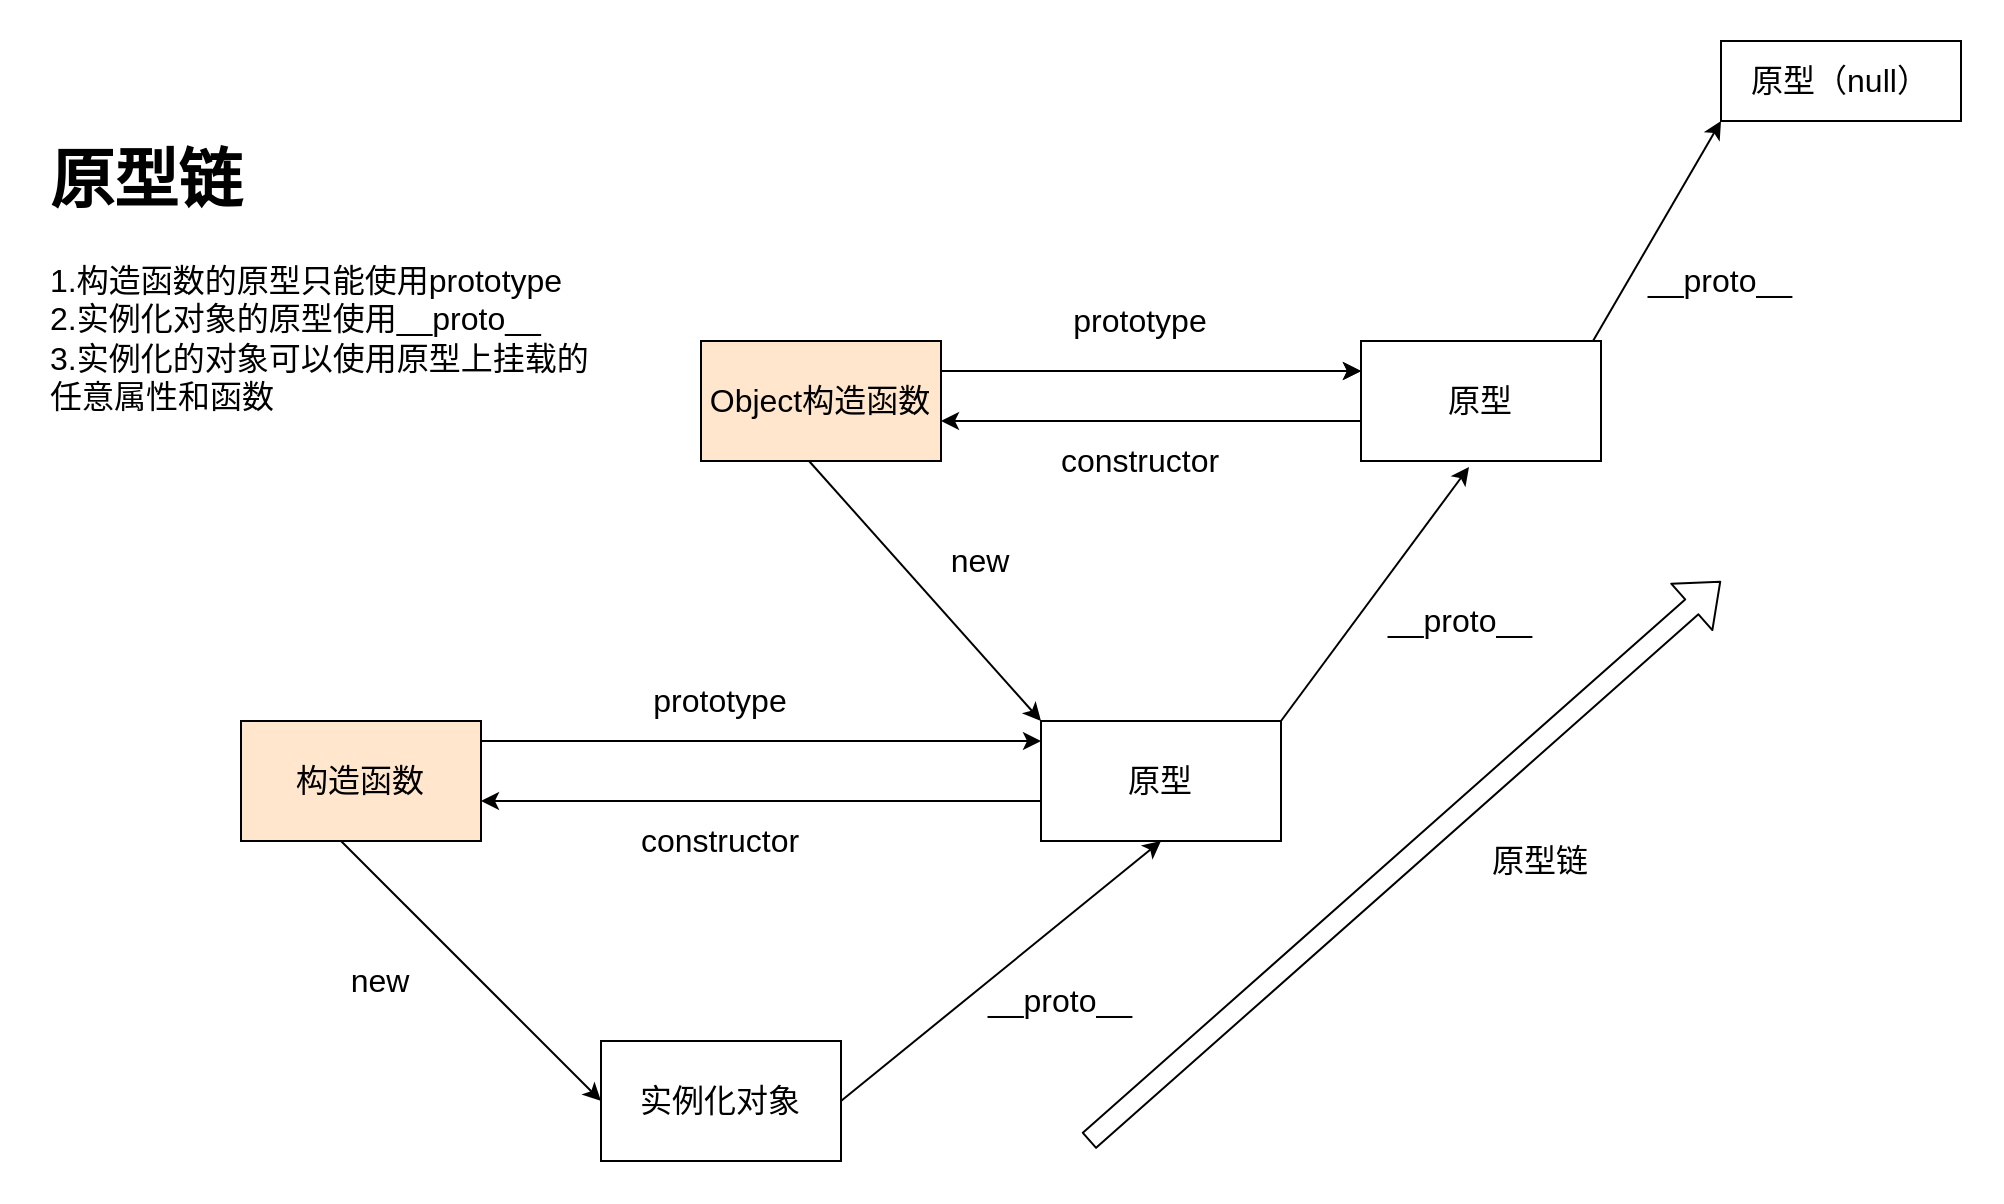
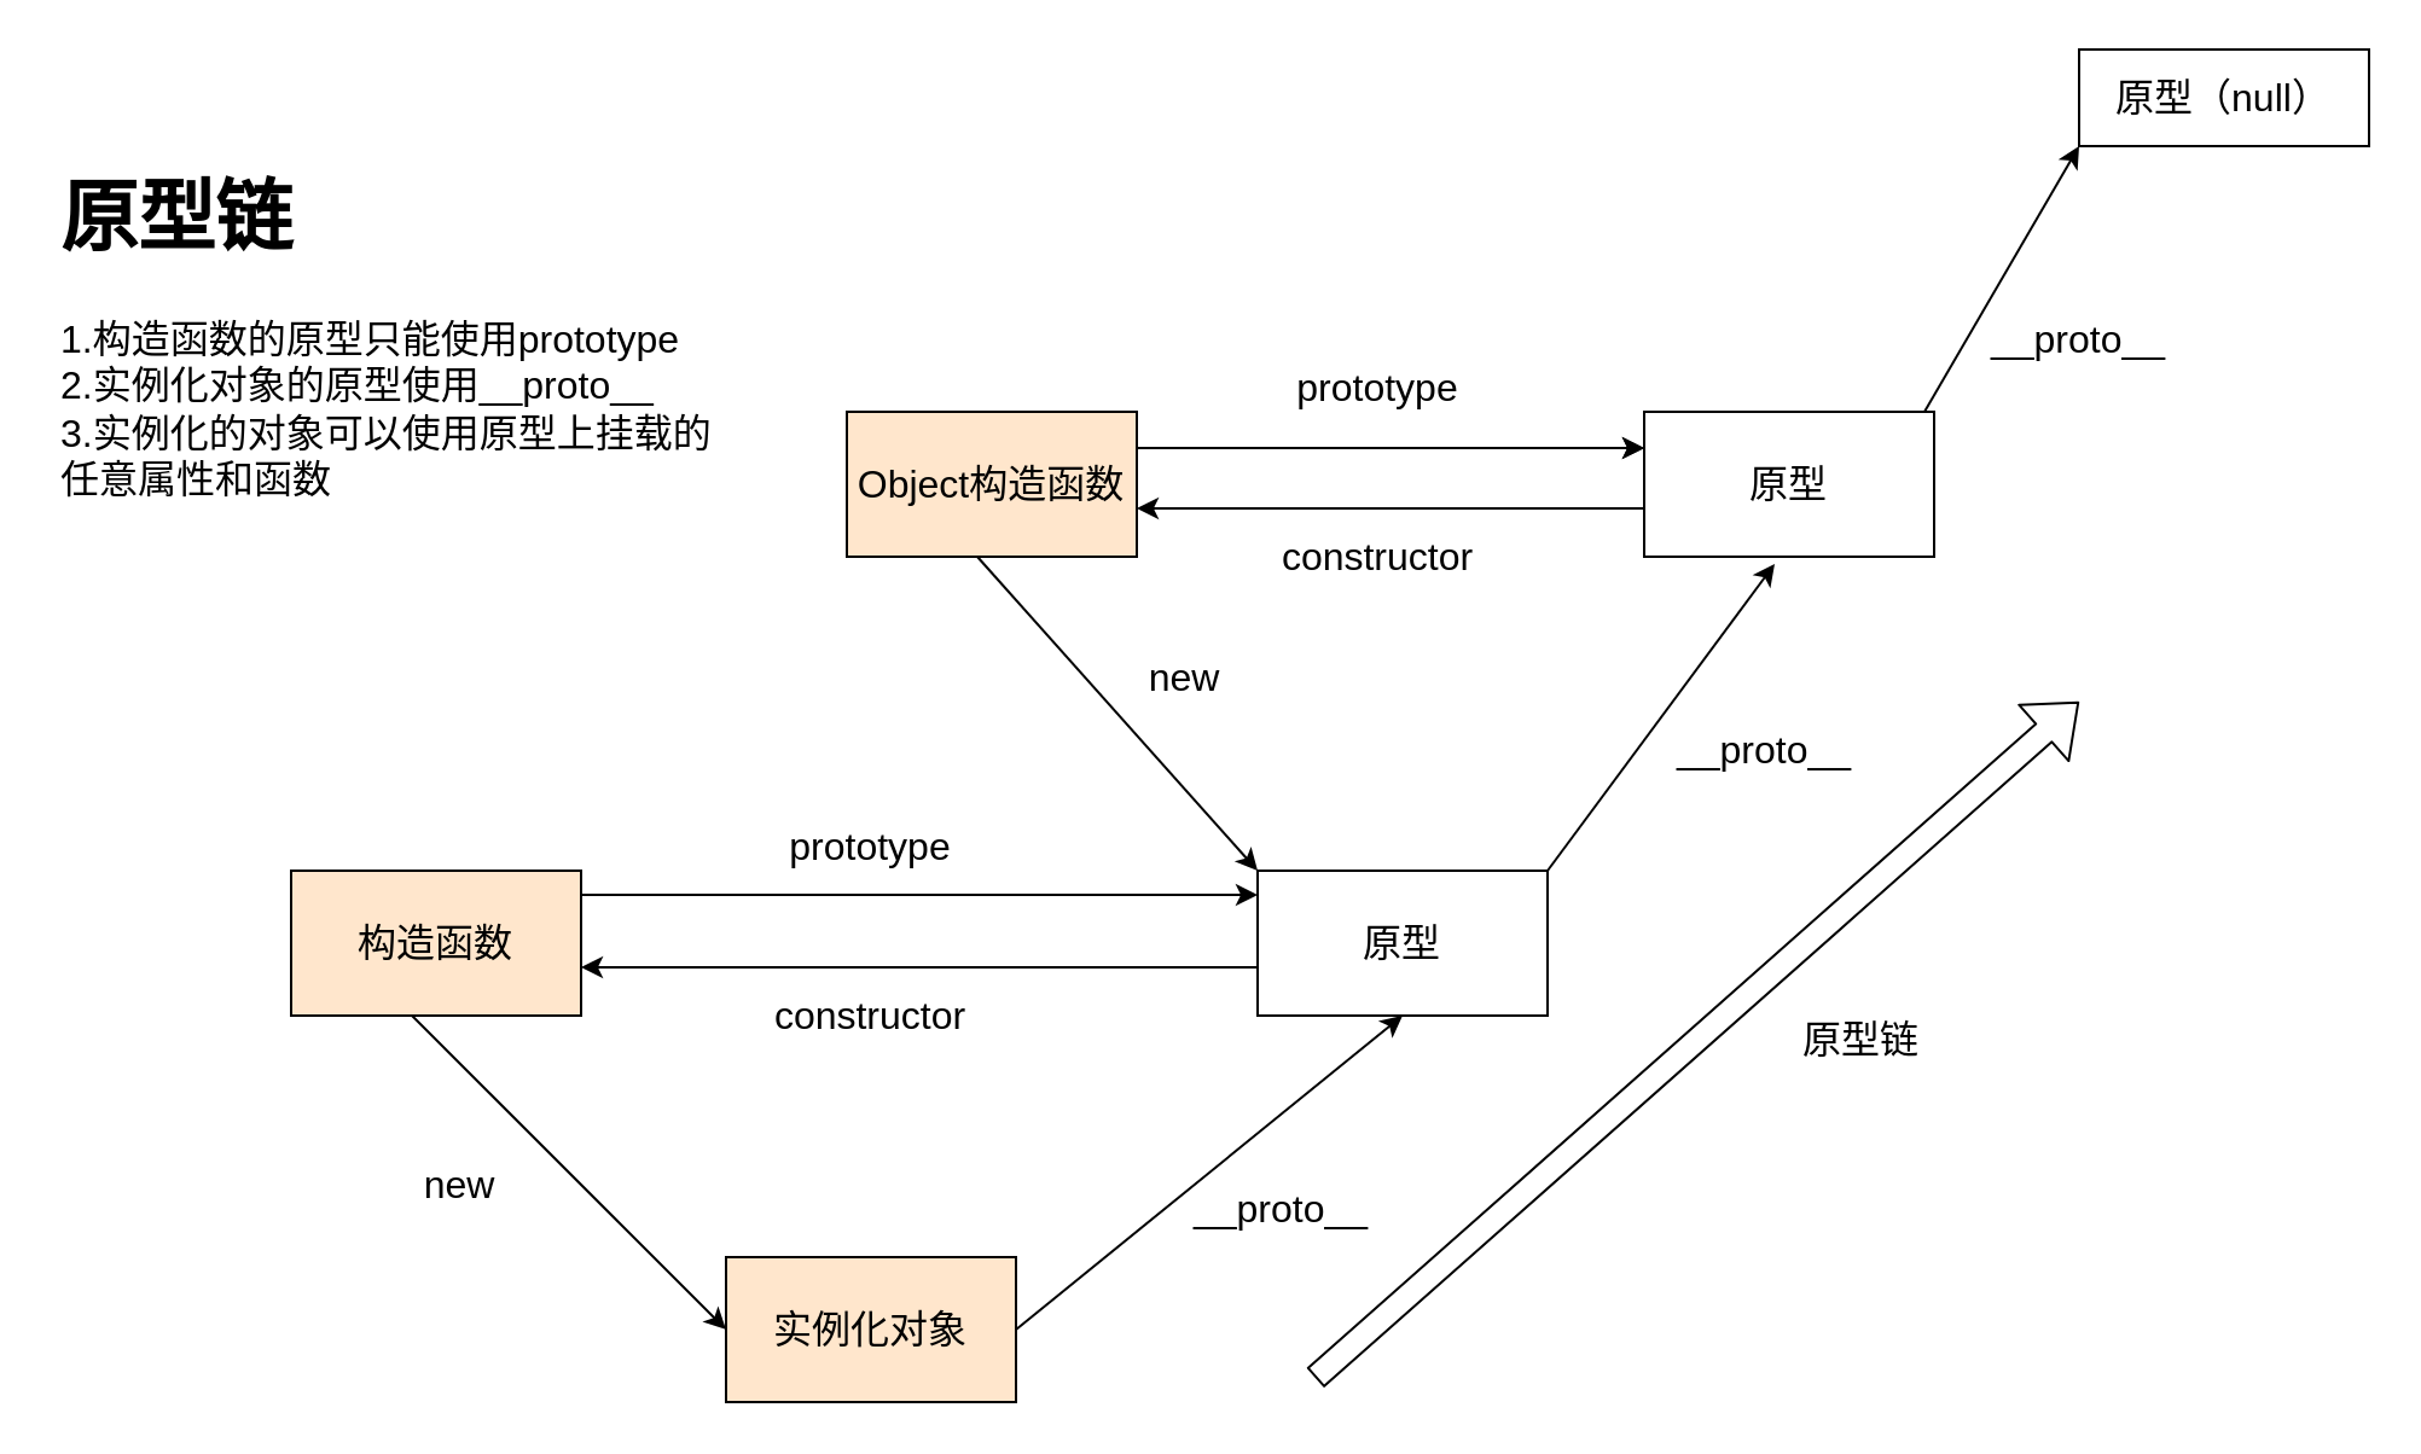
  <mxCell id="0" />
  <mxCell id="1" parent="0" />
  <mxCell id="2" value="" style="edgeStyle=orthogonalEdgeStyle;rounded=0;orthogonalLoop=1;jettySize=auto;html=1;fontSize=16;" edge="1" parent="1" source="3" target="4"><mxGeometry relative="1" as="geometry"><Array as="points"><mxPoint x="380" y="370" /><mxPoint x="380" y="370" /></Array></mxGeometry></mxCell>
  <mxCell id="3" value="&lt;font style=&quot;font-size: 16px;&quot;&gt;构造函数&lt;/font&gt;" style="rounded=0;whiteSpace=wrap;html=1;fontSize=16;fillColor=#ffe6cc;" vertex="1" parent="1"><mxGeometry x="120" y="360" width="120" height="60" as="geometry" /></mxCell>
  <mxCell id="4" value="&lt;font style=&quot;font-size: 16px;&quot;&gt;原型&lt;/font&gt;" style="rounded=0;whiteSpace=wrap;html=1;fontSize=16;" vertex="1" parent="1"><mxGeometry x="520" y="360" width="120" height="60" as="geometry" /></mxCell>
  <mxCell id="5" value="prototype" style="text;html=1;strokeColor=none;fillColor=none;align=center;verticalAlign=middle;whiteSpace=wrap;rounded=0;fontSize=16;" vertex="1" parent="1"><mxGeometry x="340" y="340" width="40" height="20" as="geometry" /></mxCell>
- <mxCell id="6" value="实例化对象" style="rounded=0;whiteSpace=wrap;html=1;fontSize=16;" vertex="1" parent="1"><mxGeometry x="300" y="520" width="120" height="60" as="geometry" /></mxCell>
+ <mxCell id="6" value="实例化对象" style="rounded=0;whiteSpace=wrap;html=1;fontSize=16;fillColor=#ffe6cc;" vertex="1" parent="1"><mxGeometry x="300" y="520" width="120" height="60" as="geometry" /></mxCell>
  <mxCell id="7" value="" style="endArrow=classic;html=1;entryX=0;entryY=0.5;entryDx=0;entryDy=0;fontSize=16;" edge="1" parent="1" target="6"><mxGeometry width="50" height="50" relative="1" as="geometry"><mxPoint x="170" y="420" as="sourcePoint" /><mxPoint x="220" y="470" as="targetPoint" /></mxGeometry></mxCell>
  <mxCell id="8" value="" style="edgeStyle=orthogonalEdgeStyle;rounded=0;orthogonalLoop=1;jettySize=auto;html=1;fontSize=16;" edge="1" parent="1" source="4" target="3"><mxGeometry relative="1" as="geometry"><mxPoint x="520" y="370" as="sourcePoint" /><mxPoint x="240" y="370" as="targetPoint" /><Array as="points"><mxPoint x="360" y="400" /><mxPoint x="360" y="400" /></Array></mxGeometry></mxCell>
  <mxCell id="9" value="" style="endArrow=classic;html=1;entryX=0.5;entryY=1;entryDx=0;entryDy=0;fontSize=16;" edge="1" parent="1" target="4"><mxGeometry width="50" height="50" relative="1" as="geometry"><mxPoint x="420" y="550" as="sourcePoint" /><mxPoint x="470" y="500" as="targetPoint" /></mxGeometry></mxCell>
  <mxCell id="10" value="__proto__" style="text;html=1;strokeColor=none;fillColor=none;align=center;verticalAlign=middle;whiteSpace=wrap;rounded=0;fontSize=16;" vertex="1" parent="1"><mxGeometry x="510" y="490" width="40" height="20" as="geometry" /></mxCell>
  <mxCell id="11" value="new" style="text;html=1;strokeColor=none;fillColor=none;align=center;verticalAlign=middle;whiteSpace=wrap;rounded=0;fontSize=16;" vertex="1" parent="1"><mxGeometry x="170" y="480" width="40" height="20" as="geometry" /></mxCell>
  <mxCell id="12" value="constructor" style="text;html=1;strokeColor=none;fillColor=none;align=center;verticalAlign=middle;whiteSpace=wrap;rounded=0;fontSize=16;" vertex="1" parent="1"><mxGeometry x="340" y="410" width="40" height="20" as="geometry" /></mxCell>
  <mxCell id="13" value="&lt;font style=&quot;font-size: 16px;&quot;&gt;原型&lt;/font&gt;" style="rounded=0;whiteSpace=wrap;html=1;fontSize=16;" vertex="1" parent="1"><mxGeometry x="680" y="170" width="120" height="60" as="geometry" /></mxCell>
  <mxCell id="14" value="" style="endArrow=classic;html=1;entryX=0.45;entryY=1.05;entryDx=0;entryDy=0;fontSize=16;entryPerimeter=0;" edge="1" parent="1" target="13"><mxGeometry width="50" height="50" relative="1" as="geometry"><mxPoint x="640" y="360" as="sourcePoint" /><mxPoint x="800" y="230" as="targetPoint" /></mxGeometry></mxCell>
  <mxCell id="15" value="__proto__" style="text;html=1;strokeColor=none;fillColor=none;align=center;verticalAlign=middle;whiteSpace=wrap;rounded=0;fontSize=16;" vertex="1" parent="1"><mxGeometry x="710" y="300" width="40" height="20" as="geometry" /></mxCell>
  <mxCell id="16" value="&lt;font style=&quot;font-size: 16px&quot;&gt;Object构造函数&lt;/font&gt;" style="rounded=0;whiteSpace=wrap;html=1;fontSize=16;fillColor=#ffe6cc;" vertex="1" parent="1"><mxGeometry x="350" y="170" width="120" height="60" as="geometry" /></mxCell>
  <mxCell id="17" value="" style="endArrow=classic;html=1;entryX=0.45;entryY=1.067;entryDx=0;entryDy=0;fontSize=16;entryPerimeter=0;" edge="1" parent="1"><mxGeometry width="50" height="50" relative="1" as="geometry"><mxPoint x="404" y="230" as="sourcePoint" /><mxPoint x="520" y="360" as="targetPoint" /></mxGeometry></mxCell>
  <mxCell id="18" value="&lt;font style=&quot;font-size: 16px&quot;&gt;原型（null）&lt;/font&gt;" style="rounded=0;whiteSpace=wrap;html=1;fontSize=16;" vertex="1" parent="1"><mxGeometry x="860" y="20" width="120" height="40" as="geometry" /></mxCell>
  <mxCell id="19" value="" style="endArrow=classic;html=1;entryX=0;entryY=1;entryDx=0;entryDy=0;fontSize=16;" edge="1" parent="1" target="18"><mxGeometry width="50" height="50" relative="1" as="geometry"><mxPoint x="796" y="170" as="sourcePoint" /><mxPoint x="890" y="43" as="targetPoint" /></mxGeometry></mxCell>
  <mxCell id="20" value="__proto__" style="text;html=1;strokeColor=none;fillColor=none;align=center;verticalAlign=middle;whiteSpace=wrap;rounded=0;fontSize=16;" vertex="1" parent="1"><mxGeometry x="840" y="130" width="40" height="20" as="geometry" /></mxCell>
  <mxCell id="21" value="" style="endArrow=classic;html=1;fontSize=16;exitX=1;exitY=0.25;exitDx=0;exitDy=0;entryX=0;entryY=0.25;entryDx=0;entryDy=0;" edge="1" parent="1" source="16" target="13"><mxGeometry width="50" height="50" relative="1" as="geometry"><mxPoint x="650" y="300" as="sourcePoint" /><mxPoint x="700" y="250" as="targetPoint" /></mxGeometry></mxCell>
  <mxCell id="22" value="" style="endArrow=classic;html=1;fontSize=16;exitX=1;exitY=0.25;exitDx=0;exitDy=0;entryX=0;entryY=0.25;entryDx=0;entryDy=0;" edge="1" parent="1" source="16" target="13"><mxGeometry width="50" height="50" relative="1" as="geometry"><mxPoint x="470" y="185" as="sourcePoint" /><mxPoint x="680" y="185" as="targetPoint" /><Array as="points"><mxPoint x="580" y="185" /></Array></mxGeometry></mxCell>
  <mxCell id="23" value="" style="endArrow=classic;html=1;fontSize=16;exitX=1;exitY=0.25;exitDx=0;exitDy=0;entryX=0;entryY=0.25;entryDx=0;entryDy=0;" edge="1" parent="1"><mxGeometry width="50" height="50" relative="1" as="geometry"><mxPoint x="680" y="210" as="sourcePoint" /><mxPoint x="470" y="210" as="targetPoint" /><Array as="points"><mxPoint x="580" y="210" /></Array></mxGeometry></mxCell>
  <mxCell id="24" value="prototype" style="text;html=1;strokeColor=none;fillColor=none;align=center;verticalAlign=middle;whiteSpace=wrap;rounded=0;fontSize=16;" vertex="1" parent="1"><mxGeometry x="550" y="150" width="40" height="20" as="geometry" /></mxCell>
  <mxCell id="25" value="constructor" style="text;html=1;strokeColor=none;fillColor=none;align=center;verticalAlign=middle;whiteSpace=wrap;rounded=0;fontSize=16;" vertex="1" parent="1"><mxGeometry x="550" y="220" width="40" height="20" as="geometry" /></mxCell>
  <mxCell id="26" value="&lt;h1&gt;原型链&lt;/h1&gt;&lt;div&gt;1.构造函数的原型只能使用prototype&lt;/div&gt;&lt;div&gt;2.实例化对象的原型使用__proto__&lt;/div&gt;&lt;div&gt;3.实例化的对象可以使用原型上挂载的任意属性和函数&lt;/div&gt;" style="text;html=1;strokeColor=none;fillColor=none;spacing=5;spacingTop=-20;whiteSpace=wrap;overflow=hidden;rounded=0;fontSize=16;" vertex="1" parent="1"><mxGeometry x="20" y="60" width="279" height="219" as="geometry" /></mxCell>
  <mxCell id="27" value="new" style="text;html=1;strokeColor=none;fillColor=none;align=center;verticalAlign=middle;whiteSpace=wrap;rounded=0;fontSize=16;" vertex="1" parent="1"><mxGeometry x="470" y="270" width="40" height="20" as="geometry" /></mxCell>
  <mxCell id="28" value="" style="shape=flexArrow;endArrow=classic;html=1;fontSize=16;" edge="1" parent="1"><mxGeometry width="50" height="50" relative="1" as="geometry"><mxPoint x="543.87" y="570" as="sourcePoint" /><mxPoint x="859.999" y="290" as="targetPoint" /></mxGeometry></mxCell>
  <mxCell id="29" value="原型链" style="text;html=1;strokeColor=none;fillColor=none;align=center;verticalAlign=middle;whiteSpace=wrap;rounded=0;fontSize=16;" vertex="1" parent="1"><mxGeometry x="715" y="420" width="110" height="20" as="geometry" /></mxCell>
